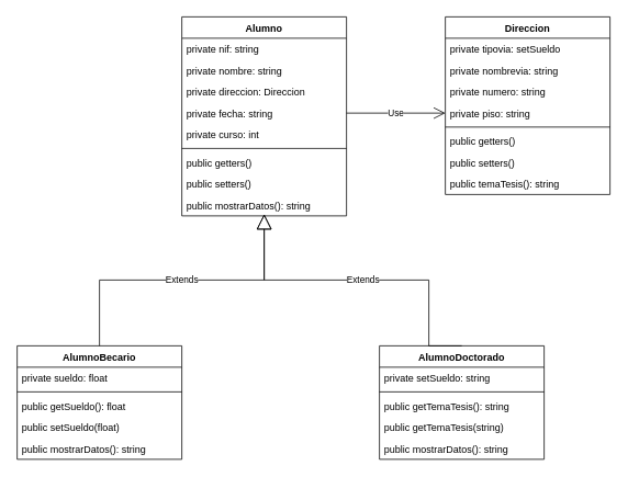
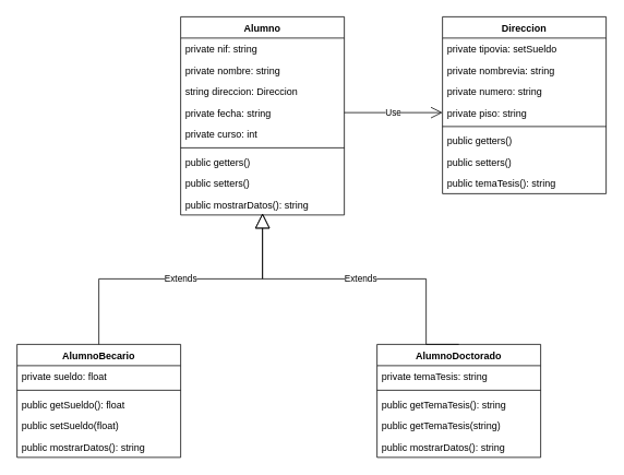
  <mxCell id="0" />
  <mxCell id="1" parent="0" />
  <mxCell id="2" value="Alumno" style="swimlane;fontStyle=1;align=center;verticalAlign=top;childLayout=stackLayout;horizontal=1;startSize=26;horizontalStack=0;resizeParent=1;resizeParentMax=0;resizeLast=0;collapsible=1;marginBottom=0;" parent="1" vertex="1"><mxGeometry x="220" y="20" width="200" height="242" as="geometry" /></mxCell>
  <mxCell id="3" value="private nif: string" style="text;strokeColor=none;fillColor=none;align=left;verticalAlign=top;spacingLeft=4;spacingRight=4;overflow=hidden;rotatable=0;points=[[0,0.5],[1,0.5]];portConstraint=eastwest;" parent="2" vertex="1"><mxGeometry y="26" width="200" height="26" as="geometry" /></mxCell>
  <mxCell id="4" value="private nombre: string" style="text;strokeColor=none;fillColor=none;align=left;verticalAlign=top;spacingLeft=4;spacingRight=4;overflow=hidden;rotatable=0;points=[[0,0.5],[1,0.5]];portConstraint=eastwest;" parent="2" vertex="1"><mxGeometry y="52" width="200" height="26" as="geometry" /></mxCell>
- <mxCell id="5" value="private direccion: Direccion" style="text;strokeColor=none;fillColor=none;align=left;verticalAlign=top;spacingLeft=4;spacingRight=4;overflow=hidden;rotatable=0;points=[[0,0.5],[1,0.5]];portConstraint=eastwest;" parent="2" vertex="1"><mxGeometry y="78" width="200" height="26" as="geometry" /></mxCell>
+ <mxCell id="5" value="string direccion: Direccion" style="text;strokeColor=none;fillColor=none;align=left;verticalAlign=top;spacingLeft=4;spacingRight=4;overflow=hidden;rotatable=0;points=[[0,0.5],[1,0.5]];portConstraint=eastwest;" parent="2" vertex="1"><mxGeometry y="78" width="200" height="26" as="geometry" /></mxCell>
  <mxCell id="6" value="private fecha: string" style="text;strokeColor=none;fillColor=none;align=left;verticalAlign=top;spacingLeft=4;spacingRight=4;overflow=hidden;rotatable=0;points=[[0,0.5],[1,0.5]];portConstraint=eastwest;" parent="2" vertex="1"><mxGeometry y="104" width="200" height="26" as="geometry" /></mxCell>
  <mxCell id="7" value="private curso: int" style="text;strokeColor=none;fillColor=none;align=left;verticalAlign=top;spacingLeft=4;spacingRight=4;overflow=hidden;rotatable=0;points=[[0,0.5],[1,0.5]];portConstraint=eastwest;" parent="2" vertex="1"><mxGeometry y="130" width="200" height="26" as="geometry" /></mxCell>
  <mxCell id="8" value="" style="line;strokeWidth=1;fillColor=none;align=left;verticalAlign=middle;spacingTop=-1;spacingLeft=3;spacingRight=3;rotatable=0;labelPosition=right;points=[];portConstraint=eastwest;" parent="2" vertex="1"><mxGeometry y="156" width="200" height="8" as="geometry" /></mxCell>
  <mxCell id="9" value="public getters()" style="text;strokeColor=none;fillColor=none;align=left;verticalAlign=top;spacingLeft=4;spacingRight=4;overflow=hidden;rotatable=0;points=[[0,0.5],[1,0.5]];portConstraint=eastwest;" parent="2" vertex="1"><mxGeometry y="164" width="200" height="26" as="geometry" /></mxCell>
  <mxCell id="10" value="public setters()" style="text;strokeColor=none;fillColor=none;align=left;verticalAlign=top;spacingLeft=4;spacingRight=4;overflow=hidden;rotatable=0;points=[[0,0.5],[1,0.5]];portConstraint=eastwest;" parent="2" vertex="1"><mxGeometry y="190" width="200" height="26" as="geometry" /></mxCell>
  <mxCell id="11" value="public mostrarDatos(): string" style="text;strokeColor=none;fillColor=none;align=left;verticalAlign=top;spacingLeft=4;spacingRight=4;overflow=hidden;rotatable=0;points=[[0,0.5],[1,0.5]];portConstraint=eastwest;" parent="2" vertex="1"><mxGeometry y="216" width="200" height="26" as="geometry" /></mxCell>
  <mxCell id="12" value="Direccion" style="swimlane;fontStyle=1;align=center;verticalAlign=top;childLayout=stackLayout;horizontal=1;startSize=26;horizontalStack=0;resizeParent=1;resizeParentMax=0;resizeLast=0;collapsible=1;marginBottom=0;" parent="1" vertex="1"><mxGeometry x="540" y="20" width="200" height="216" as="geometry" /></mxCell>
  <mxCell id="13" value="private tipovia: setSueldo" style="text;strokeColor=none;fillColor=none;align=left;verticalAlign=top;spacingLeft=4;spacingRight=4;overflow=hidden;rotatable=0;points=[[0,0.5],[1,0.5]];portConstraint=eastwest;" parent="12" vertex="1"><mxGeometry y="26" width="200" height="26" as="geometry" /></mxCell>
  <mxCell id="14" value="private nombrevia: string" style="text;strokeColor=none;fillColor=none;align=left;verticalAlign=top;spacingLeft=4;spacingRight=4;overflow=hidden;rotatable=0;points=[[0,0.5],[1,0.5]];portConstraint=eastwest;" parent="12" vertex="1"><mxGeometry y="52" width="200" height="26" as="geometry" /></mxCell>
  <mxCell id="15" value="private numero: string" style="text;strokeColor=none;fillColor=none;align=left;verticalAlign=top;spacingLeft=4;spacingRight=4;overflow=hidden;rotatable=0;points=[[0,0.5],[1,0.5]];portConstraint=eastwest;" parent="12" vertex="1"><mxGeometry y="78" width="200" height="26" as="geometry" /></mxCell>
  <mxCell id="16" value="private piso: string" style="text;strokeColor=none;fillColor=none;align=left;verticalAlign=top;spacingLeft=4;spacingRight=4;overflow=hidden;rotatable=0;points=[[0,0.5],[1,0.5]];portConstraint=eastwest;" parent="12" vertex="1"><mxGeometry y="104" width="200" height="26" as="geometry" /></mxCell>
  <mxCell id="17" value="" style="line;strokeWidth=1;fillColor=none;align=left;verticalAlign=middle;spacingTop=-1;spacingLeft=3;spacingRight=3;rotatable=0;labelPosition=right;points=[];portConstraint=eastwest;" parent="12" vertex="1"><mxGeometry y="130" width="200" height="8" as="geometry" /></mxCell>
  <mxCell id="18" value="public getters()" style="text;strokeColor=none;fillColor=none;align=left;verticalAlign=top;spacingLeft=4;spacingRight=4;overflow=hidden;rotatable=0;points=[[0,0.5],[1,0.5]];portConstraint=eastwest;" parent="12" vertex="1"><mxGeometry y="138" width="200" height="26" as="geometry" /></mxCell>
  <mxCell id="19" value="public setters()" style="text;strokeColor=none;fillColor=none;align=left;verticalAlign=top;spacingLeft=4;spacingRight=4;overflow=hidden;rotatable=0;points=[[0,0.5],[1,0.5]];portConstraint=eastwest;" parent="12" vertex="1"><mxGeometry y="164" width="200" height="26" as="geometry" /></mxCell>
  <mxCell id="20" value="public temaTesis(): string" style="text;strokeColor=none;fillColor=none;align=left;verticalAlign=top;spacingLeft=4;spacingRight=4;overflow=hidden;rotatable=0;points=[[0,0.5],[1,0.5]];portConstraint=eastwest;" parent="12" vertex="1"><mxGeometry y="190" width="200" height="26" as="geometry" /></mxCell>
  <mxCell id="21" value="Use" style="endArrow=open;endSize=12;dashed=0;html=1;rounded=0;exitX=1;exitY=0.5;exitDx=0;exitDy=0;entryX=0;entryY=0.5;entryDx=0;entryDy=0;" parent="1" source="6" target="16" edge="1"><mxGeometry width="160" relative="1" as="geometry"><mxPoint x="380" y="330" as="sourcePoint" /><mxPoint x="540" y="330" as="targetPoint" /></mxGeometry></mxCell>
  <mxCell id="22" value="AlumnoBecario" style="swimlane;fontStyle=1;align=center;verticalAlign=top;childLayout=stackLayout;horizontal=1;startSize=26;horizontalStack=0;resizeParent=1;resizeParentMax=0;resizeLast=0;collapsible=1;marginBottom=0;" vertex="1" parent="1"><mxGeometry x="20" y="420" width="200" height="138" as="geometry" /></mxCell>
  <mxCell id="23" value="private sueldo: float" style="text;strokeColor=none;fillColor=none;align=left;verticalAlign=top;spacingLeft=4;spacingRight=4;overflow=hidden;rotatable=0;points=[[0,0.5],[1,0.5]];portConstraint=eastwest;" vertex="1" parent="22"><mxGeometry y="26" width="200" height="26" as="geometry" /></mxCell>
  <mxCell id="24" value="" style="line;strokeWidth=1;fillColor=none;align=left;verticalAlign=middle;spacingTop=-1;spacingLeft=3;spacingRight=3;rotatable=0;labelPosition=right;points=[];portConstraint=eastwest;" vertex="1" parent="22"><mxGeometry y="52" width="200" height="8" as="geometry" /></mxCell>
  <mxCell id="25" value="public getSueldo(): float" style="text;strokeColor=none;fillColor=none;align=left;verticalAlign=top;spacingLeft=4;spacingRight=4;overflow=hidden;rotatable=0;points=[[0,0.5],[1,0.5]];portConstraint=eastwest;" vertex="1" parent="22"><mxGeometry y="60" width="200" height="26" as="geometry" /></mxCell>
  <mxCell id="26" value="public setSueldo(float)" style="text;strokeColor=none;fillColor=none;align=left;verticalAlign=top;spacingLeft=4;spacingRight=4;overflow=hidden;rotatable=0;points=[[0,0.5],[1,0.5]];portConstraint=eastwest;" vertex="1" parent="22"><mxGeometry y="86" width="200" height="26" as="geometry" /></mxCell>
  <mxCell id="27" value="public mostrarDatos(): string" style="text;strokeColor=none;fillColor=none;align=left;verticalAlign=top;spacingLeft=4;spacingRight=4;overflow=hidden;rotatable=0;points=[[0,0.5],[1,0.5]];portConstraint=eastwest;" vertex="1" parent="22"><mxGeometry y="112" width="200" height="26" as="geometry" /></mxCell>
  <mxCell id="28" value="Extends" style="endArrow=block;endSize=16;endFill=0;html=1;rounded=0;exitX=0.5;exitY=0;exitDx=0;exitDy=0;entryX=0.5;entryY=0.923;entryDx=0;entryDy=0;entryPerimeter=0;edgeStyle=orthogonalEdgeStyle;" edge="1" parent="1" source="22" target="11"><mxGeometry width="160" relative="1" as="geometry"><mxPoint x="270" y="460" as="sourcePoint" /><mxPoint x="430" y="460" as="targetPoint" /><Array as="points"><mxPoint x="120" y="340" /><mxPoint x="320" y="340" /></Array></mxGeometry></mxCell>
  <mxCell id="29" value="AlumnoDoctorado" style="swimlane;fontStyle=1;align=center;verticalAlign=top;childLayout=stackLayout;horizontal=1;startSize=26;horizontalStack=0;resizeParent=1;resizeParentMax=0;resizeLast=0;collapsible=1;marginBottom=0;" vertex="1" parent="1"><mxGeometry x="460" y="420" width="200" height="138" as="geometry" /></mxCell>
- <mxCell id="30" value="private setSueldo: string" style="text;strokeColor=none;fillColor=none;align=left;verticalAlign=top;spacingLeft=4;spacingRight=4;overflow=hidden;rotatable=0;points=[[0,0.5],[1,0.5]];portConstraint=eastwest;" vertex="1" parent="29"><mxGeometry y="26" width="200" height="26" as="geometry" /></mxCell>
+ <mxCell id="30" value="private temaTesis: string" style="text;strokeColor=none;fillColor=none;align=left;verticalAlign=top;spacingLeft=4;spacingRight=4;overflow=hidden;rotatable=0;points=[[0,0.5],[1,0.5]];portConstraint=eastwest;" vertex="1" parent="29"><mxGeometry y="26" width="200" height="26" as="geometry" /></mxCell>
  <mxCell id="31" value="" style="line;strokeWidth=1;fillColor=none;align=left;verticalAlign=middle;spacingTop=-1;spacingLeft=3;spacingRight=3;rotatable=0;labelPosition=right;points=[];portConstraint=eastwest;" vertex="1" parent="29"><mxGeometry y="52" width="200" height="8" as="geometry" /></mxCell>
  <mxCell id="32" value="public getTemaTesis(): string" style="text;strokeColor=none;fillColor=none;align=left;verticalAlign=top;spacingLeft=4;spacingRight=4;overflow=hidden;rotatable=0;points=[[0,0.5],[1,0.5]];portConstraint=eastwest;" vertex="1" parent="29"><mxGeometry y="60" width="200" height="26" as="geometry" /></mxCell>
  <mxCell id="33" value="public getTemaTesis(string)" style="text;strokeColor=none;fillColor=none;align=left;verticalAlign=top;spacingLeft=4;spacingRight=4;overflow=hidden;rotatable=0;points=[[0,0.5],[1,0.5]];portConstraint=eastwest;" vertex="1" parent="29"><mxGeometry y="86" width="200" height="26" as="geometry" /></mxCell>
  <mxCell id="34" value="public mostrarDatos(): string" style="text;strokeColor=none;fillColor=none;align=left;verticalAlign=top;spacingLeft=4;spacingRight=4;overflow=hidden;rotatable=0;points=[[0,0.5],[1,0.5]];portConstraint=eastwest;" vertex="1" parent="29"><mxGeometry y="112" width="200" height="26" as="geometry" /></mxCell>
  <mxCell id="35" value="Extends" style="endArrow=block;endSize=16;endFill=0;html=1;rounded=0;exitX=0.5;exitY=0;exitDx=0;exitDy=0;edgeStyle=orthogonalEdgeStyle;" edge="1" parent="1" source="29"><mxGeometry width="160" relative="1" as="geometry"><mxPoint x="410" y="320" as="sourcePoint" /><mxPoint x="320" y="260" as="targetPoint" /><Array as="points"><mxPoint x="520" y="340" /><mxPoint x="320" y="340" /></Array></mxGeometry></mxCell>
